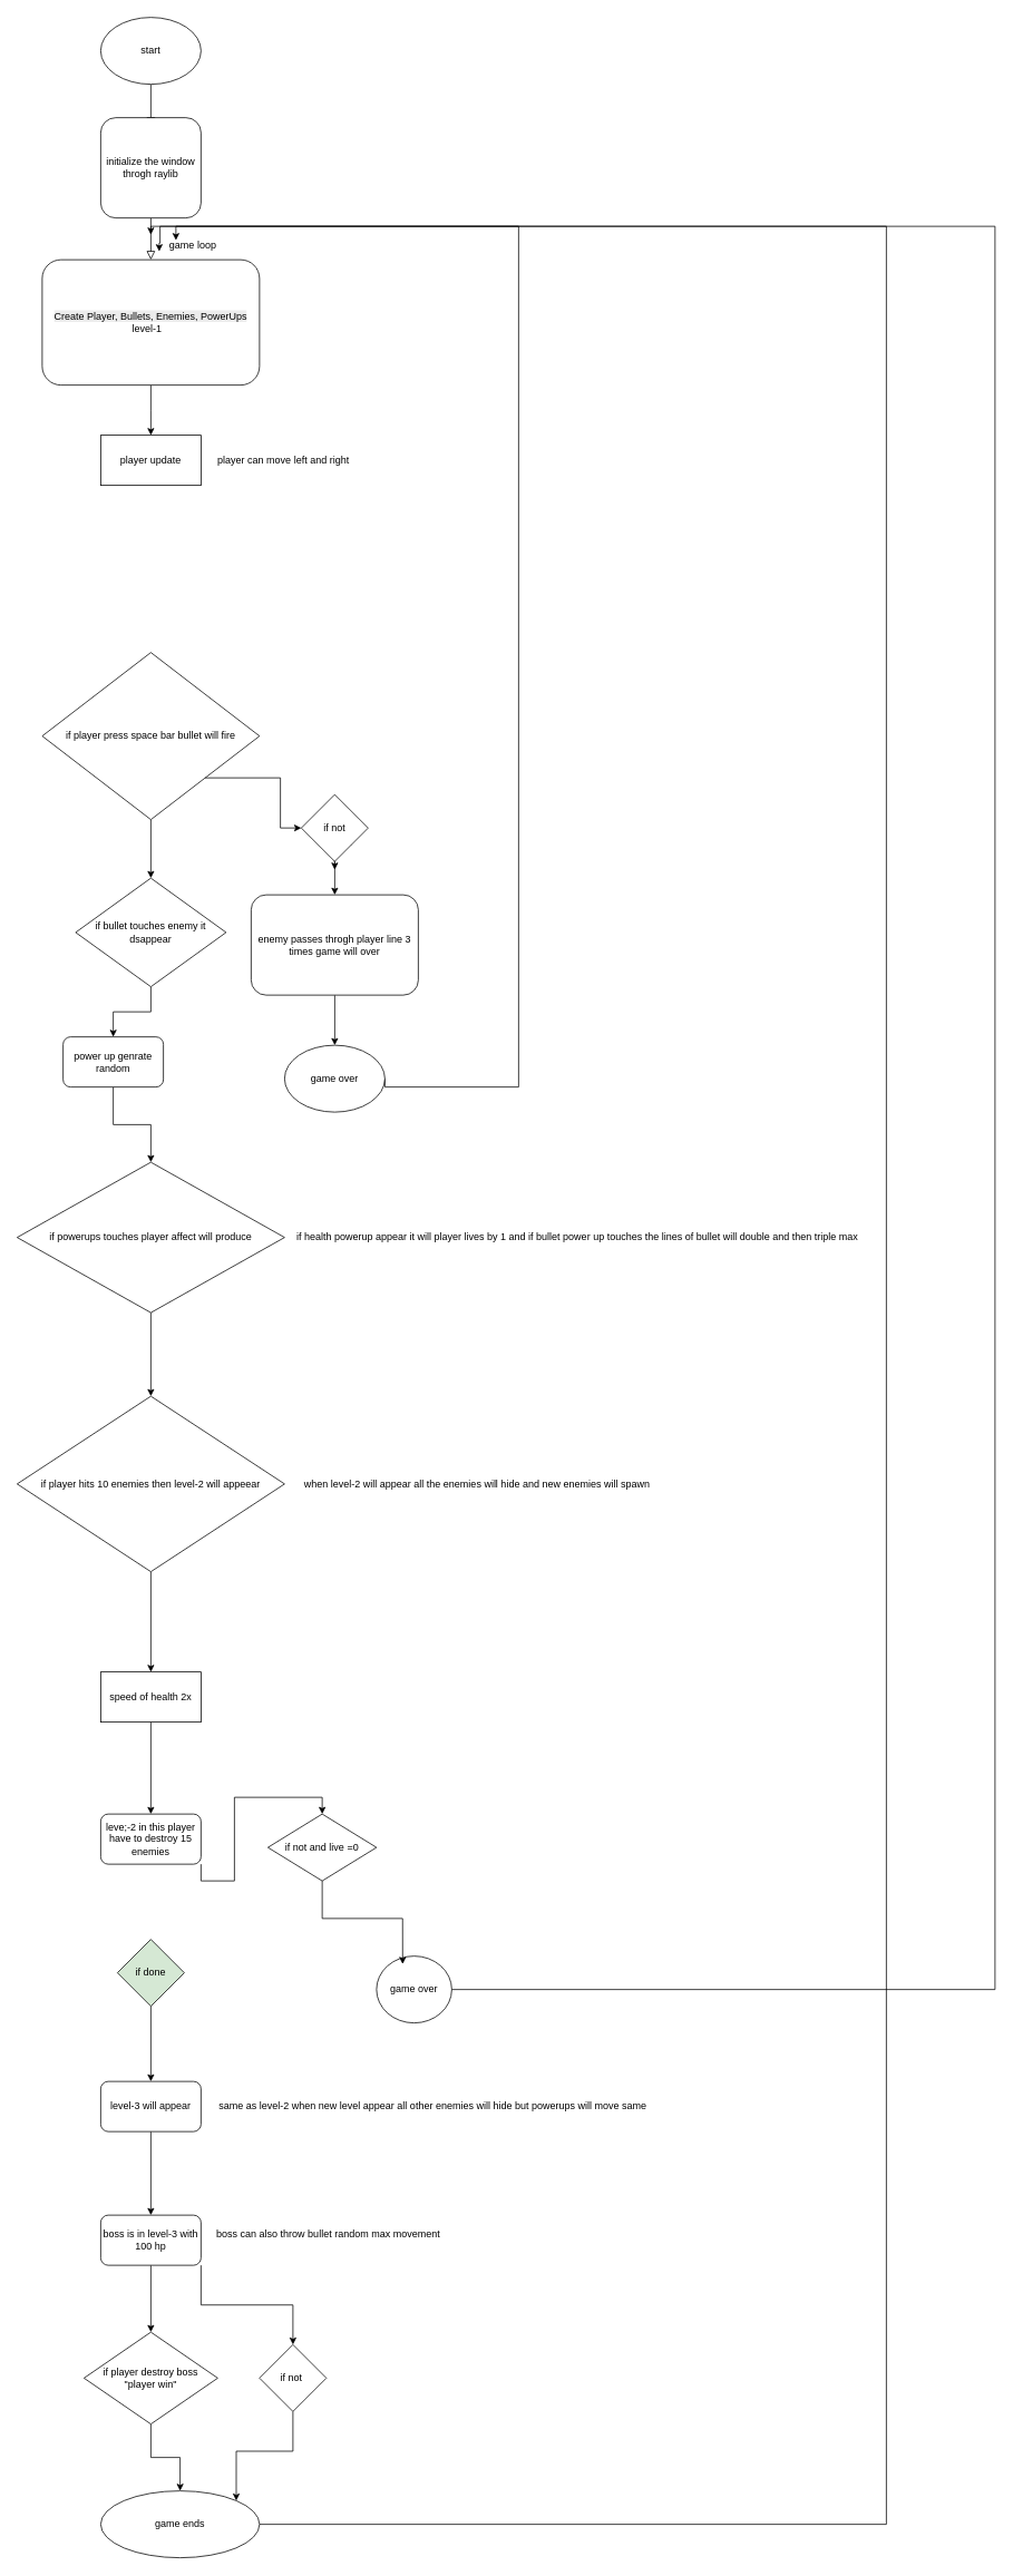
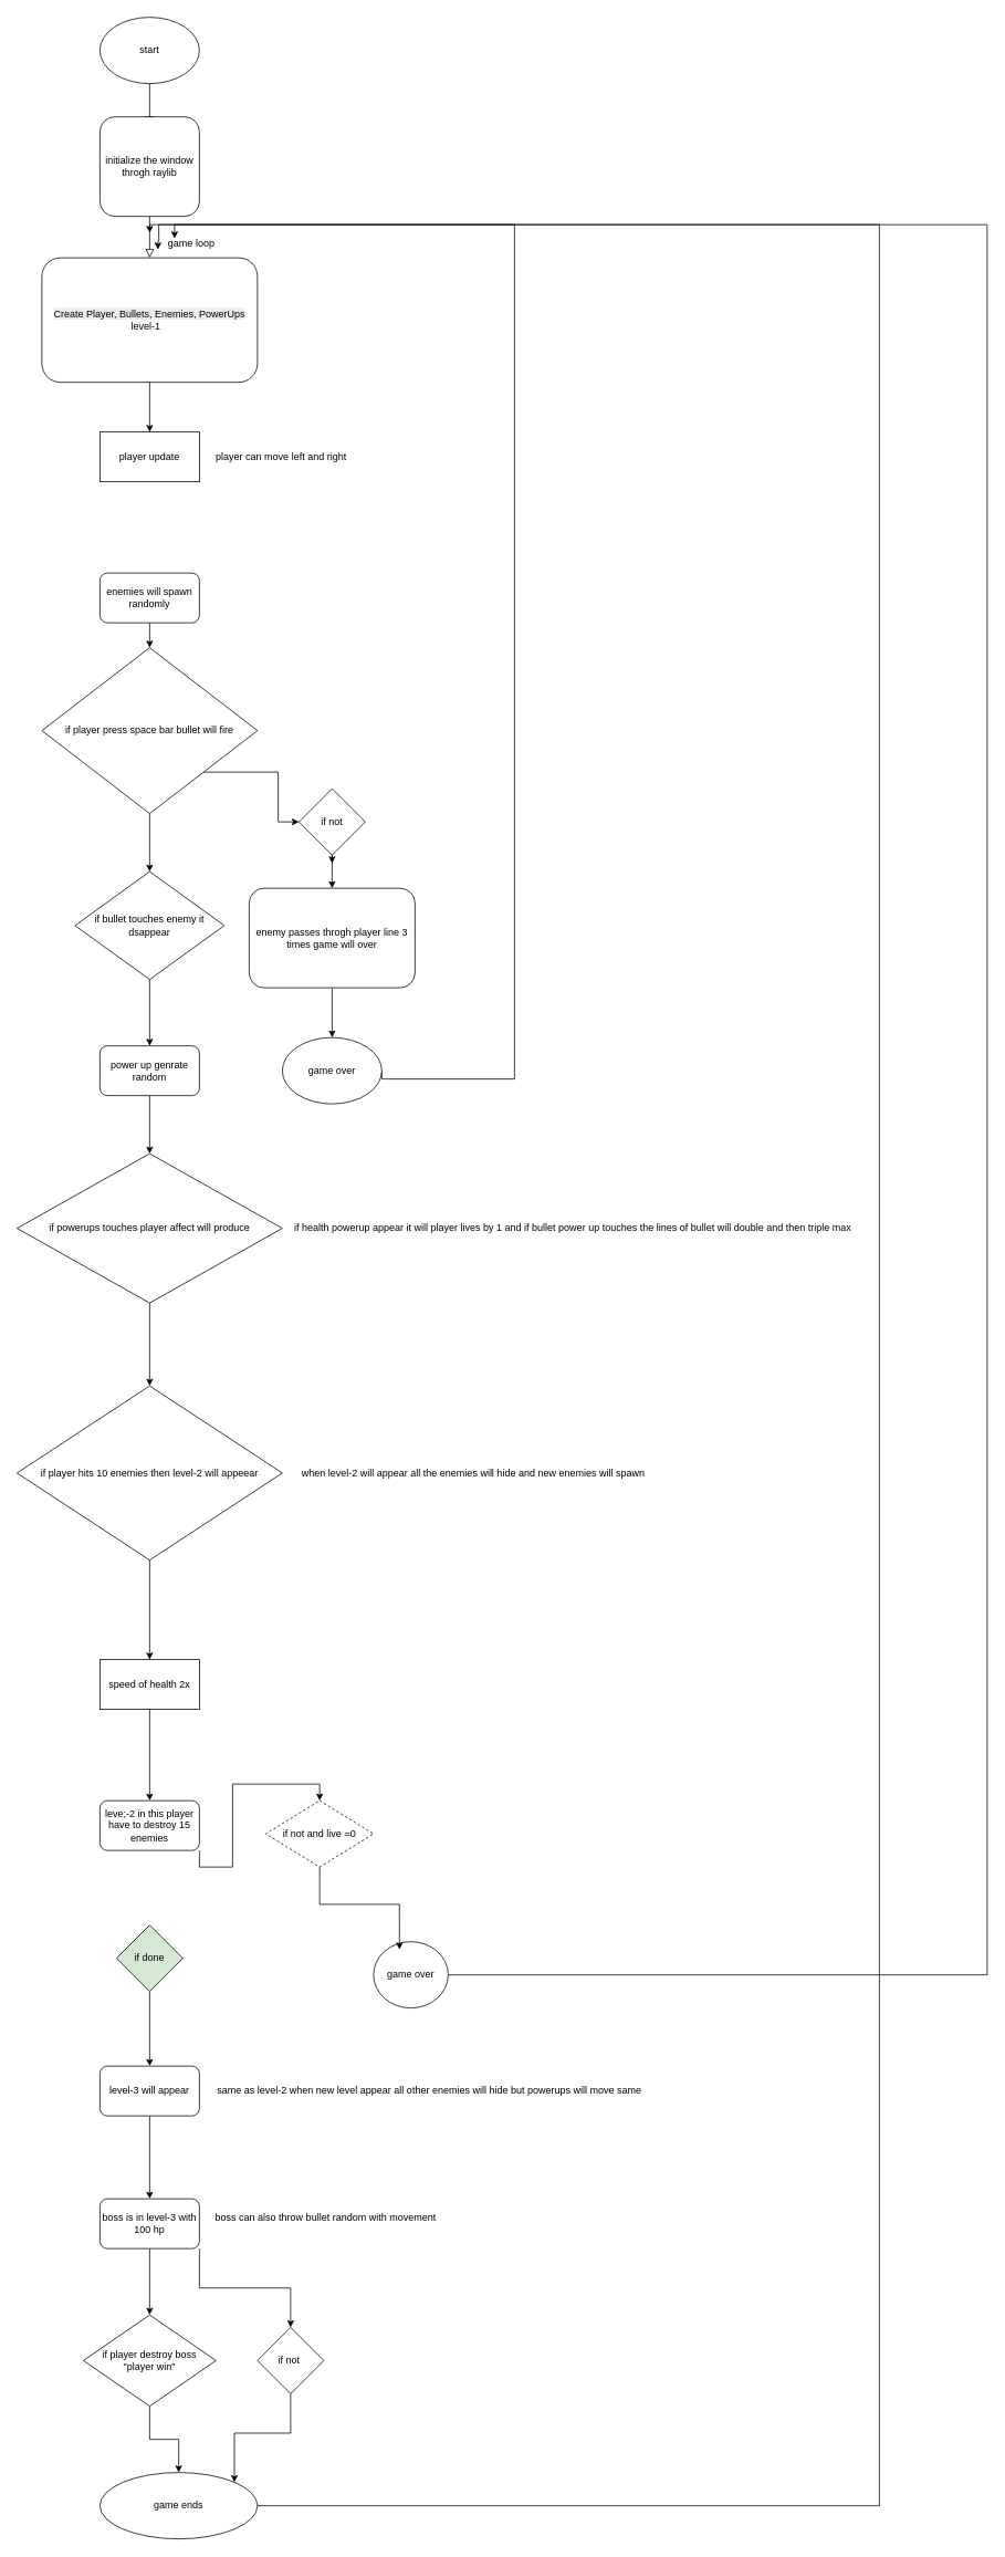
  <mxCell id="0" />
  <mxCell id="1" parent="0" />
  <mxCell id="2" value="" style="rounded=0;html=1;jettySize=auto;orthogonalLoop=1;fontSize=11;endArrow=block;endFill=0;endSize=8;strokeWidth=1;shadow=0;labelBackgroundColor=none;edgeStyle=orthogonalEdgeStyle;" parent="1" edge="1"><mxGeometry relative="1" as="geometry"><mxPoint x="180" y="100" as="sourcePoint" /><mxPoint x="180" y="150" as="targetPoint" /></mxGeometry></mxCell>
  <mxCell id="3" value="" style="rounded=0;html=1;jettySize=auto;orthogonalLoop=1;fontSize=11;endArrow=block;endFill=0;endSize=8;strokeWidth=1;shadow=0;labelBackgroundColor=none;edgeStyle=orthogonalEdgeStyle;" parent="1" edge="1"><mxGeometry y="20" relative="1" as="geometry"><mxPoint as="offset" /><mxPoint x="180" y="260" as="sourcePoint" /><mxPoint x="180" y="310" as="targetPoint" /></mxGeometry></mxCell>
  <mxCell id="4" style="edgeStyle=orthogonalEdgeStyle;rounded=0;orthogonalLoop=1;jettySize=auto;html=1;entryX=0.5;entryY=0;entryDx=0;entryDy=0;" edge="1" parent="1" source="10"><mxGeometry relative="1" as="geometry"><mxPoint x="180" y="470" as="sourcePoint" /><mxPoint x="180" y="520" as="targetPoint" /></mxGeometry></mxCell>
  <mxCell id="5" value="player can move left and right&amp;nbsp;" style="text;html=1;align=center;verticalAlign=middle;resizable=0;points=[];autosize=1;strokeColor=none;fillColor=none;" vertex="1" parent="1"><mxGeometry x="250" y="535" width="180" height="30" as="geometry" /></mxCell>
+ <mxCell id="6" style="edgeStyle=orthogonalEdgeStyle;rounded=0;orthogonalLoop=1;jettySize=auto;html=1;exitX=0.5;exitY=1;exitDx=0;exitDy=0;entryX=0.5;entryY=0;entryDx=0;entryDy=0;" edge="1" parent="1" source="7" target="13"><mxGeometry relative="1" as="geometry" /></mxCell>
+ <mxCell id="7" value="enemies will spawn randomly" style="rounded=1;whiteSpace=wrap;html=1;" vertex="1" parent="1"><mxGeometry x="120" y="690" width="120" height="60" as="geometry" /></mxCell>
  <mxCell id="8" value="start" style="ellipse;whiteSpace=wrap;html=1;" vertex="1" parent="1"><mxGeometry x="120" y="20" width="120" height="80" as="geometry" /></mxCell>
  <mxCell id="9" value="player update" style="rounded=0;whiteSpace=wrap;html=1;" vertex="1" parent="1"><mxGeometry x="120" y="520" width="120" height="60" as="geometry" /></mxCell>
  <mxCell id="10" value="&lt;br&gt;&lt;span style=&quot;color: rgb(0, 0, 0); font-family: Helvetica; font-size: 12px; font-style: normal; font-variant-ligatures: normal; font-variant-caps: normal; font-weight: 400; letter-spacing: normal; orphans: 2; text-align: left; text-indent: 0px; text-transform: none; widows: 2; word-spacing: 0px; -webkit-text-stroke-width: 0px; white-space: normal; background-color: rgb(236, 236, 236); text-decoration-thickness: initial; text-decoration-style: initial; text-decoration-color: initial; float: none; display: inline !important;&quot;&gt;Create Player, Bullets, Enemies, PowerUps&lt;/span&gt;&lt;div&gt;&lt;div style=&quot;text-align: left;&quot;&gt;&amp;nbsp; &amp;nbsp; &amp;nbsp; &amp;nbsp; &amp;nbsp; &amp;nbsp; &amp;nbsp; &amp;nbsp; &amp;nbsp; &amp;nbsp; &amp;nbsp; &amp;nbsp; &amp;nbsp; &amp;nbsp; level-1&lt;/div&gt;&lt;br&gt;&lt;/div&gt;" style="rounded=1;whiteSpace=wrap;html=1;" vertex="1" parent="1"><mxGeometry x="50" y="310" width="260" height="150" as="geometry" /></mxCell>
  <mxCell id="11" style="edgeStyle=orthogonalEdgeStyle;rounded=0;orthogonalLoop=1;jettySize=auto;html=1;exitX=0.5;exitY=1;exitDx=0;exitDy=0;" edge="1" parent="1" source="13" target="15"><mxGeometry relative="1" as="geometry" /></mxCell>
  <mxCell id="12" style="edgeStyle=orthogonalEdgeStyle;rounded=0;orthogonalLoop=1;jettySize=auto;html=1;exitX=1;exitY=1;exitDx=0;exitDy=0;" edge="1" parent="1" source="27"><mxGeometry relative="1" as="geometry"><mxPoint x="400" y="1040" as="targetPoint" /></mxGeometry></mxCell>
  <mxCell id="13" value="if player press space bar bullet will fire" style="rhombus;whiteSpace=wrap;html=1;" vertex="1" parent="1"><mxGeometry x="50" y="780" width="260" height="200" as="geometry" /></mxCell>
  <mxCell id="14" style="edgeStyle=orthogonalEdgeStyle;rounded=0;orthogonalLoop=1;jettySize=auto;html=1;exitX=0.5;exitY=1;exitDx=0;exitDy=0;entryX=0.5;entryY=0;entryDx=0;entryDy=0;" edge="1" parent="1" source="15" target="23"><mxGeometry relative="1" as="geometry" /></mxCell>
  <mxCell id="15" value="if bullet touches enemy it dsappear" style="rhombus;whiteSpace=wrap;html=1;" vertex="1" parent="1"><mxGeometry x="90" y="1050" width="180" height="130" as="geometry" /></mxCell>
  <mxCell id="16" value="initialize the window throgh raylib" style="rounded=1;whiteSpace=wrap;html=1;" vertex="1" parent="1"><mxGeometry x="120" y="140" width="120" height="120" as="geometry" /></mxCell>
  <mxCell id="17" style="edgeStyle=orthogonalEdgeStyle;rounded=0;orthogonalLoop=1;jettySize=auto;html=1;exitX=0.5;exitY=1;exitDx=0;exitDy=0;entryX=0.5;entryY=0;entryDx=0;entryDy=0;" edge="1" parent="1" source="27" target="19"><mxGeometry relative="1" as="geometry" /></mxCell>
  <mxCell id="18" style="edgeStyle=orthogonalEdgeStyle;rounded=0;orthogonalLoop=1;jettySize=auto;html=1;exitX=0.5;exitY=1;exitDx=0;exitDy=0;entryX=0.5;entryY=0;entryDx=0;entryDy=0;" edge="1" parent="1" source="19" target="21"><mxGeometry relative="1" as="geometry" /></mxCell>
  <mxCell id="19" value="enemy passes throgh player line 3 times game will over" style="rounded=1;whiteSpace=wrap;html=1;" vertex="1" parent="1"><mxGeometry x="300" y="1070" width="200" height="120" as="geometry" /></mxCell>
  <mxCell id="20" style="edgeStyle=orthogonalEdgeStyle;rounded=0;orthogonalLoop=1;jettySize=auto;html=1;exitX=1;exitY=0.5;exitDx=0;exitDy=0;" edge="1" parent="1" source="21"><mxGeometry relative="1" as="geometry"><mxPoint x="190" y="300" as="targetPoint" /><Array as="points"><mxPoint x="460" y="1300" /><mxPoint x="620" y="1300" /><mxPoint x="620" y="270" /><mxPoint x="191" y="270" /><mxPoint x="191" y="290" /></Array></mxGeometry></mxCell>
  <mxCell id="21" value="game over" style="ellipse;whiteSpace=wrap;html=1;" vertex="1" parent="1"><mxGeometry x="340" y="1250" width="120" height="80" as="geometry" /></mxCell>
  <mxCell id="22" style="edgeStyle=orthogonalEdgeStyle;rounded=0;orthogonalLoop=1;jettySize=auto;html=1;exitX=0.5;exitY=1;exitDx=0;exitDy=0;entryX=0.5;entryY=0;entryDx=0;entryDy=0;" edge="1" parent="1" source="23" target="25"><mxGeometry relative="1" as="geometry" /></mxCell>
- <mxCell id="23" value="power up genrate random" style="rounded=1;whiteSpace=wrap;html=1;" vertex="1" parent="1"><mxGeometry x="75" y="1240" width="120" height="60" as="geometry" /></mxCell>
+ <mxCell id="23" value="power up genrate random" style="rounded=1;whiteSpace=wrap;html=1;" vertex="1" parent="1"><mxGeometry x="120" y="1260" width="120" height="60" as="geometry" /></mxCell>
  <mxCell id="24" style="edgeStyle=orthogonalEdgeStyle;rounded=0;orthogonalLoop=1;jettySize=auto;html=1;exitX=0.5;exitY=1;exitDx=0;exitDy=0;entryX=0.5;entryY=0;entryDx=0;entryDy=0;" edge="1" parent="1" source="25" target="30"><mxGeometry relative="1" as="geometry" /></mxCell>
  <mxCell id="25" value="if powerups touches player affect will produce" style="rhombus;whiteSpace=wrap;html=1;" vertex="1" parent="1"><mxGeometry x="20" y="1390" width="320" height="180" as="geometry" /></mxCell>
  <mxCell id="26" value="" style="edgeStyle=orthogonalEdgeStyle;rounded=0;orthogonalLoop=1;jettySize=auto;html=1;exitX=1;exitY=1;exitDx=0;exitDy=0;" edge="1" parent="1" source="13" target="27"><mxGeometry relative="1" as="geometry"><mxPoint x="400" y="1040" as="targetPoint" /><mxPoint x="245" y="930" as="sourcePoint" /></mxGeometry></mxCell>
  <mxCell id="27" value="if not" style="rhombus;whiteSpace=wrap;html=1;" vertex="1" parent="1"><mxGeometry x="360" y="950" width="80" height="80" as="geometry" /></mxCell>
  <mxCell id="28" value="if health powerup appear it will player lives by 1 and if bullet power up touches the lines of bullet will double and then triple max" style="text;html=1;align=center;verticalAlign=middle;resizable=0;points=[];autosize=1;strokeColor=none;fillColor=none;" vertex="1" parent="1"><mxGeometry x="340" y="1465" width="700" height="30" as="geometry" /></mxCell>
  <mxCell id="29" style="edgeStyle=orthogonalEdgeStyle;rounded=0;orthogonalLoop=1;jettySize=auto;html=1;exitX=0.5;exitY=1;exitDx=0;exitDy=0;entryX=0.5;entryY=0;entryDx=0;entryDy=0;" edge="1" parent="1" source="30" target="33"><mxGeometry relative="1" as="geometry" /></mxCell>
  <mxCell id="30" value="if player hits 10 enemies then level-2 will appeear" style="rhombus;whiteSpace=wrap;html=1;" vertex="1" parent="1"><mxGeometry x="20" y="1670" width="320" height="210" as="geometry" /></mxCell>
  <mxCell id="31" value="when level-2 will appear all the enemies will hide and new enemies will spawn" style="text;html=1;align=center;verticalAlign=middle;resizable=0;points=[];autosize=1;strokeColor=none;fillColor=none;" vertex="1" parent="1"><mxGeometry x="350" y="1760" width="440" height="30" as="geometry" /></mxCell>
  <mxCell id="32" style="edgeStyle=orthogonalEdgeStyle;rounded=0;orthogonalLoop=1;jettySize=auto;html=1;exitX=0.5;exitY=1;exitDx=0;exitDy=0;entryX=0.5;entryY=0;entryDx=0;entryDy=0;" edge="1" parent="1" source="33" target="35"><mxGeometry relative="1" as="geometry" /></mxCell>
  <mxCell id="33" value="speed of health 2x" style="rounded=0;whiteSpace=wrap;html=1;" vertex="1" parent="1"><mxGeometry x="120" y="2000" width="120" height="60" as="geometry" /></mxCell>
  <mxCell id="34" style="edgeStyle=orthogonalEdgeStyle;rounded=0;orthogonalLoop=1;jettySize=auto;html=1;exitX=1;exitY=1;exitDx=0;exitDy=0;entryX=0.5;entryY=0;entryDx=0;entryDy=0;" edge="1" parent="1" source="35" target="52"><mxGeometry relative="1" as="geometry" /></mxCell>
  <mxCell id="35" value="leve;-2 in this player have to destroy 15 enemies" style="rounded=1;whiteSpace=wrap;html=1;" vertex="1" parent="1"><mxGeometry x="120" y="2170" width="120" height="60" as="geometry" /></mxCell>
  <mxCell id="36" style="edgeStyle=orthogonalEdgeStyle;rounded=0;orthogonalLoop=1;jettySize=auto;html=1;exitX=0.5;exitY=1;exitDx=0;exitDy=0;entryX=0.5;entryY=0;entryDx=0;entryDy=0;" edge="1" parent="1" source="37" target="39"><mxGeometry relative="1" as="geometry" /></mxCell>
  <mxCell id="37" value="if done" style="rhombus;whiteSpace=wrap;html=1;fillColor=#d5e8d4;" vertex="1" parent="1"><mxGeometry x="140" y="2320" width="80" height="80" as="geometry" /></mxCell>
  <mxCell id="38" style="edgeStyle=orthogonalEdgeStyle;rounded=0;orthogonalLoop=1;jettySize=auto;html=1;exitX=0.5;exitY=1;exitDx=0;exitDy=0;entryX=0.5;entryY=0;entryDx=0;entryDy=0;" edge="1" parent="1" source="39" target="43"><mxGeometry relative="1" as="geometry" /></mxCell>
  <mxCell id="39" value="level-3 will appear" style="rounded=1;whiteSpace=wrap;html=1;" vertex="1" parent="1"><mxGeometry x="120" y="2490" width="120" height="60" as="geometry" /></mxCell>
  <mxCell id="40" value="same as level-2 when new level appear all other enemies will hide but powerups will move same" style="text;html=1;align=center;verticalAlign=middle;resizable=0;points=[];autosize=1;strokeColor=none;fillColor=none;" vertex="1" parent="1"><mxGeometry x="247" y="2505" width="540" height="30" as="geometry" /></mxCell>
  <mxCell id="41" style="edgeStyle=orthogonalEdgeStyle;rounded=0;orthogonalLoop=1;jettySize=auto;html=1;exitX=0.5;exitY=1;exitDx=0;exitDy=0;entryX=0.5;entryY=0;entryDx=0;entryDy=0;" edge="1" parent="1" source="43" target="46"><mxGeometry relative="1" as="geometry" /></mxCell>
  <mxCell id="42" style="edgeStyle=orthogonalEdgeStyle;rounded=0;orthogonalLoop=1;jettySize=auto;html=1;exitX=1;exitY=1;exitDx=0;exitDy=0;entryX=0.5;entryY=0;entryDx=0;entryDy=0;" edge="1" parent="1" source="43" target="50"><mxGeometry relative="1" as="geometry" /></mxCell>
  <mxCell id="43" value="boss is in level-3 with 100 hp" style="rounded=1;whiteSpace=wrap;html=1;" vertex="1" parent="1"><mxGeometry x="120" y="2650" width="120" height="60" as="geometry" /></mxCell>
- <mxCell id="44" value="boss can also throw bullet random max movement" style="text;html=1;align=center;verticalAlign=middle;resizable=0;points=[];autosize=1;strokeColor=none;fillColor=none;" vertex="1" parent="1"><mxGeometry x="247" y="2658" width="290" height="30" as="geometry" /></mxCell>
+ <mxCell id="44" value="boss can also throw bullet random with movement" style="text;html=1;align=center;verticalAlign=middle;resizable=0;points=[];autosize=1;strokeColor=none;fillColor=none;" vertex="1" parent="1"><mxGeometry x="247" y="2658" width="290" height="30" as="geometry" /></mxCell>
  <mxCell id="45" style="edgeStyle=orthogonalEdgeStyle;rounded=0;orthogonalLoop=1;jettySize=auto;html=1;exitX=0.5;exitY=1;exitDx=0;exitDy=0;entryX=0.5;entryY=0;entryDx=0;entryDy=0;" edge="1" parent="1" source="46" target="48"><mxGeometry relative="1" as="geometry" /></mxCell>
  <mxCell id="46" value="if player destroy bos&lt;span style=&quot;background-color: transparent; color: light-dark(rgb(0, 0, 0), rgb(255, 255, 255));&quot;&gt;s&lt;/span&gt;&lt;div&gt;&lt;span style=&quot;background-color: transparent; color: light-dark(rgb(0, 0, 0), rgb(255, 255, 255));&quot;&gt;&quot;player win&quot;&lt;/span&gt;&lt;/div&gt;" style="rhombus;whiteSpace=wrap;html=1;" vertex="1" parent="1"><mxGeometry x="100" y="2790" width="160" height="110" as="geometry" /></mxCell>
  <mxCell id="47" style="edgeStyle=orthogonalEdgeStyle;rounded=0;orthogonalLoop=1;jettySize=auto;html=1;exitX=1;exitY=0.5;exitDx=0;exitDy=0;" edge="1" parent="1" source="48"><mxGeometry relative="1" as="geometry"><mxPoint x="180" y="280" as="targetPoint" /><Array as="points"><mxPoint x="1060" y="3020" /><mxPoint x="1060" y="270" /><mxPoint x="180" y="270" /></Array></mxGeometry></mxCell>
  <mxCell id="48" value="game ends" style="ellipse;whiteSpace=wrap;html=1;" vertex="1" parent="1"><mxGeometry x="120" y="2980" width="190" height="80" as="geometry" /></mxCell>
  <mxCell id="49" style="edgeStyle=orthogonalEdgeStyle;rounded=0;orthogonalLoop=1;jettySize=auto;html=1;exitX=0.5;exitY=1;exitDx=0;exitDy=0;entryX=1;entryY=0;entryDx=0;entryDy=0;" edge="1" parent="1" source="50" target="48"><mxGeometry relative="1" as="geometry" /></mxCell>
  <mxCell id="50" value="if not&amp;nbsp;" style="rhombus;whiteSpace=wrap;html=1;" vertex="1" parent="1"><mxGeometry x="310" y="2805" width="80" height="80" as="geometry" /></mxCell>
  <mxCell id="51" value="game loop" style="text;html=1;align=center;verticalAlign=middle;resizable=0;points=[];autosize=1;strokeColor=none;fillColor=none;" vertex="1" parent="1"><mxGeometry x="190" y="278" width="80" height="30" as="geometry" /></mxCell>
- <mxCell id="52" value="if not and live =0" style="rhombus;whiteSpace=wrap;html=1;" vertex="1" parent="1"><mxGeometry x="320" y="2170" width="130" height="80" as="geometry" /></mxCell>
+ <mxCell id="52" value="if not and live =0" style="rhombus;whiteSpace=wrap;html=1;dashed=1;" vertex="1" parent="1"><mxGeometry x="320" y="2170" width="130" height="80" as="geometry" /></mxCell>
  <mxCell id="53" value="game over" style="ellipse;whiteSpace=wrap;html=1;" vertex="1" parent="1"><mxGeometry x="450" y="2340" width="90" height="80" as="geometry" /></mxCell>
  <mxCell id="54" style="edgeStyle=orthogonalEdgeStyle;rounded=0;orthogonalLoop=1;jettySize=auto;html=1;exitX=0.5;exitY=1;exitDx=0;exitDy=0;entryX=0.347;entryY=0.119;entryDx=0;entryDy=0;entryPerimeter=0;" edge="1" parent="1" source="52" target="53"><mxGeometry relative="1" as="geometry" /></mxCell>
  <mxCell id="55" style="edgeStyle=orthogonalEdgeStyle;rounded=0;orthogonalLoop=1;jettySize=auto;html=1;exitX=1;exitY=0.5;exitDx=0;exitDy=0;entryX=0.25;entryY=0.289;entryDx=0;entryDy=0;entryPerimeter=0;" edge="1" parent="1" source="53" target="51"><mxGeometry relative="1" as="geometry"><Array as="points"><mxPoint x="1190" y="2380" /><mxPoint x="1190" y="270" /><mxPoint x="210" y="270" /></Array></mxGeometry></mxCell>
